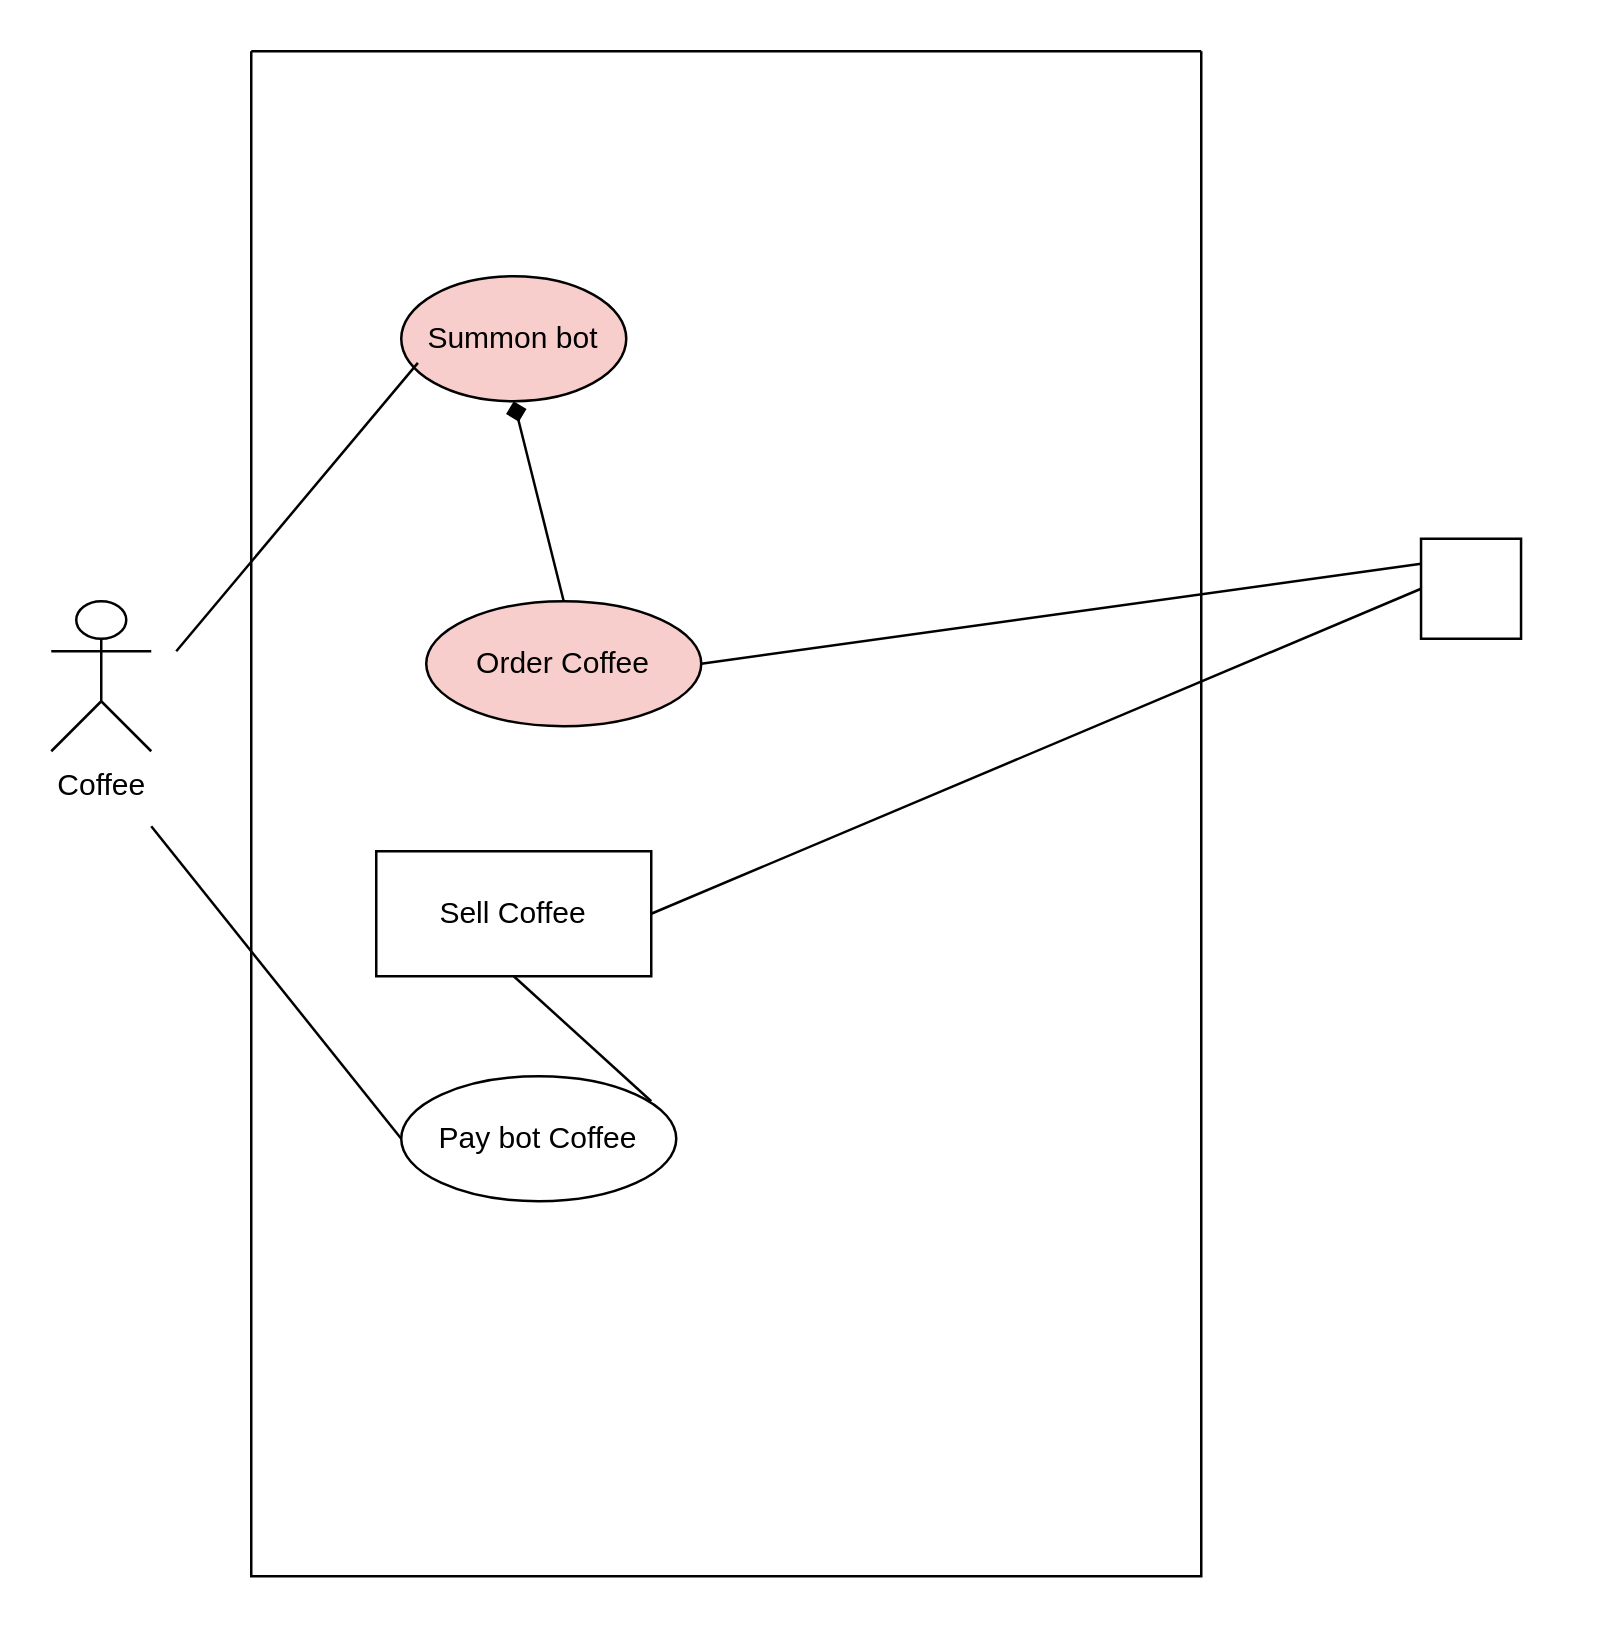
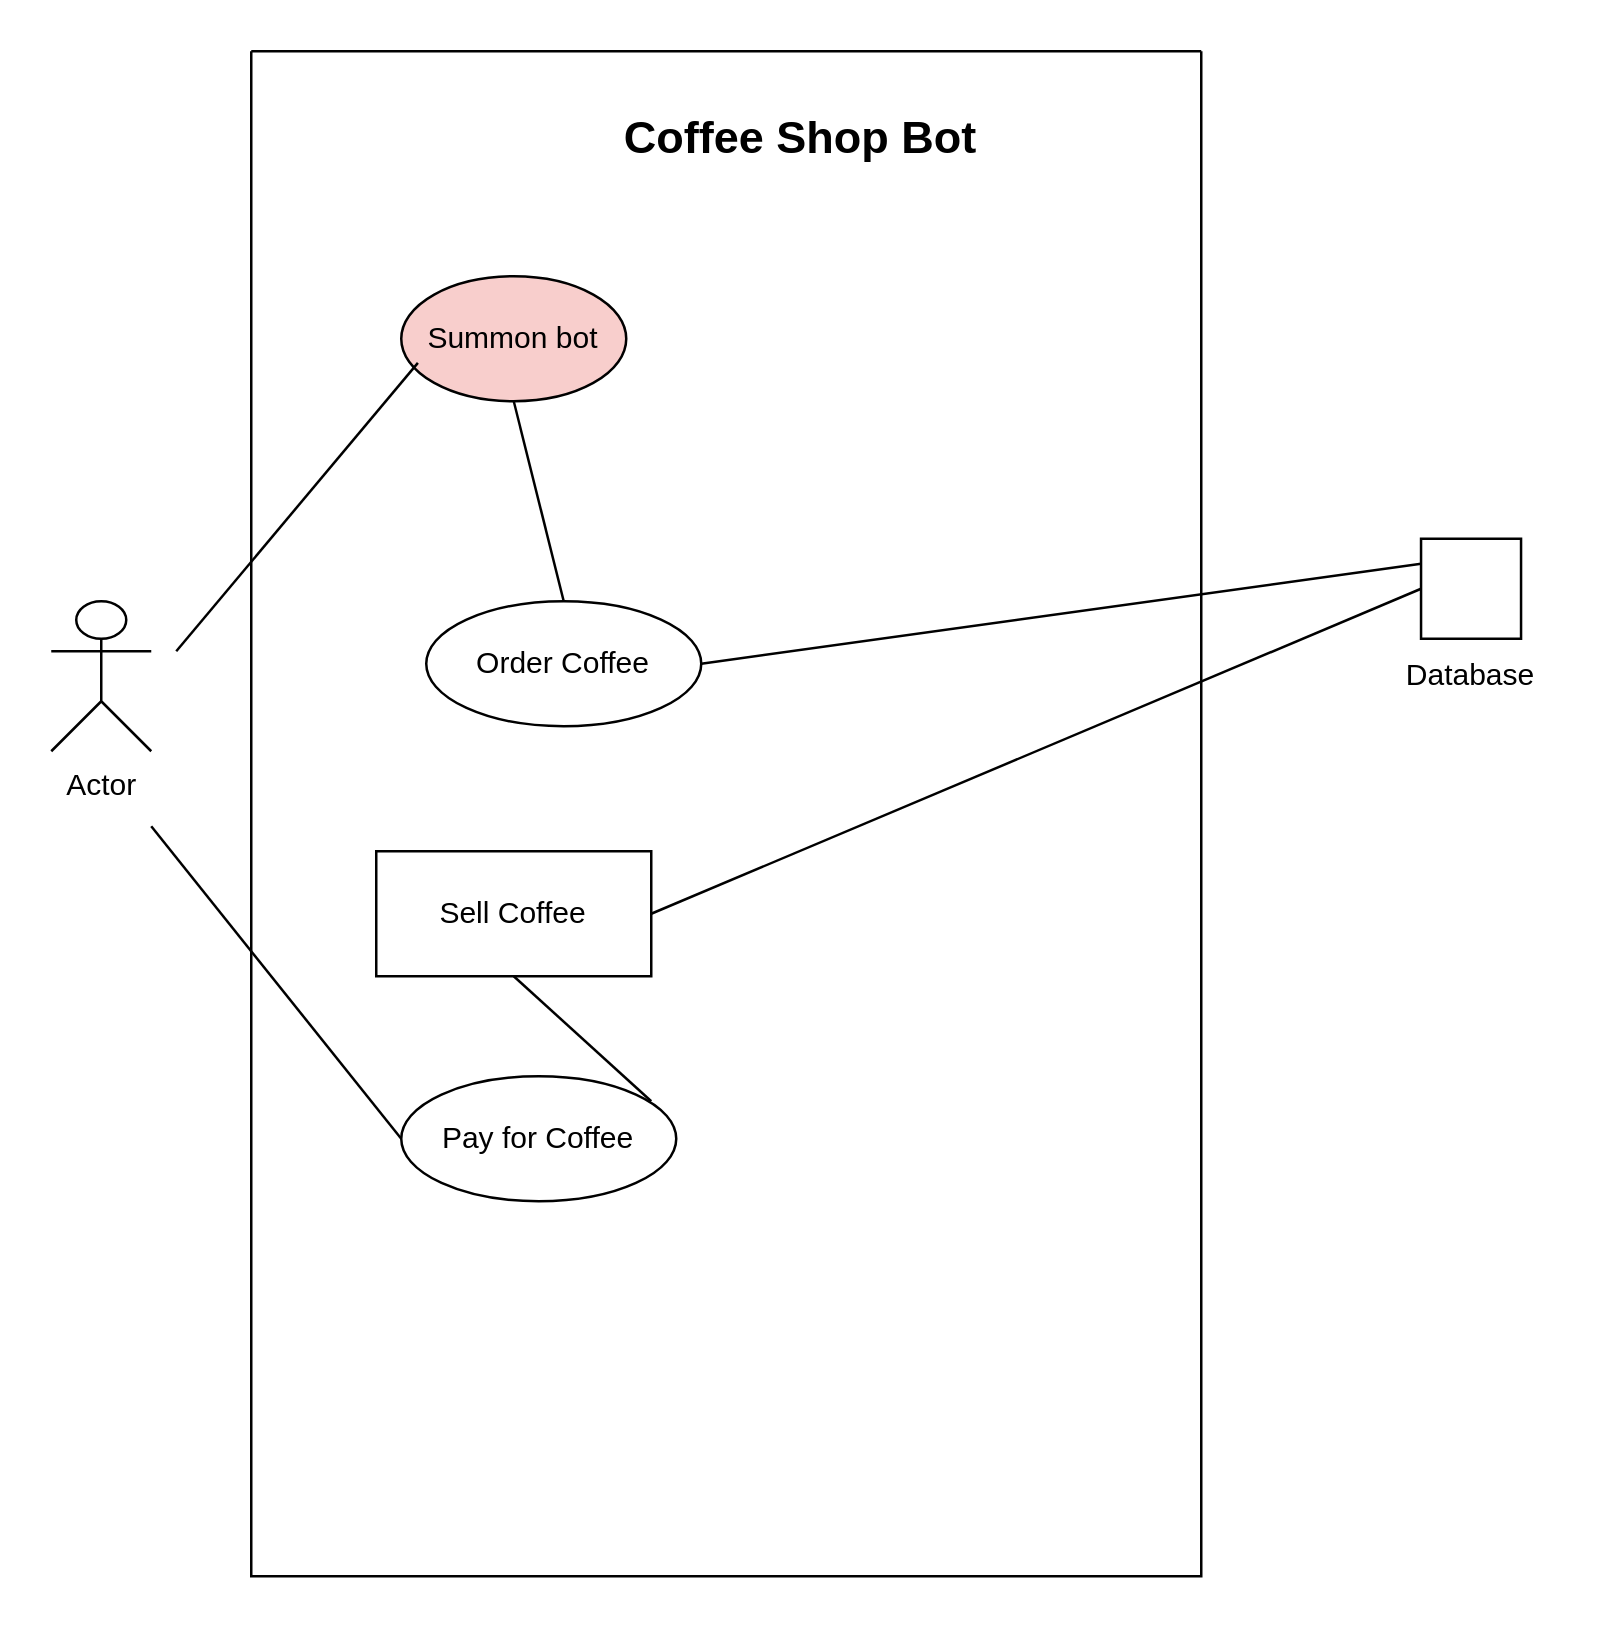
  <mxCell id="0" />
  <mxCell id="1" parent="0" />
  <mxCell id="2" value="" style="swimlane;startSize=0;" parent="1" vertex="1"><mxGeometry x="100" y="20" width="380" height="610" as="geometry" /></mxCell>
+ <mxCell id="3" value="&lt;h2&gt;Coffee Shop Bot&lt;/h2&gt;" style="text;html=1;strokeColor=none;fillColor=none;align=center;verticalAlign=middle;whiteSpace=wrap;rounded=0;" parent="2" vertex="1"><mxGeometry x="120" y="20" width="200" height="30" as="geometry" /></mxCell>
  <mxCell id="4" value="Summon bot" style="ellipse;whiteSpace=wrap;html=1;fillColor=#f8cecc;" parent="2" vertex="1"><mxGeometry x="60" y="90" width="90" height="50" as="geometry" /></mxCell>
- <mxCell id="5" value="Order Coffee" style="ellipse;whiteSpace=wrap;html=1;fillColor=#f8cecc;" parent="2" vertex="1"><mxGeometry x="70" y="220" width="110" height="50" as="geometry" /></mxCell>
+ <mxCell id="5" value="Order Coffee" style="ellipse;whiteSpace=wrap;html=1;" parent="2" vertex="1"><mxGeometry x="70" y="220" width="110" height="50" as="geometry" /></mxCell>
  <mxCell id="6" value="Sell Coffee" style="whiteSpace=wrap;html=1;rounded=0;" parent="2" vertex="1"><mxGeometry x="50" y="320" width="110" height="50" as="geometry" /></mxCell>
- <mxCell id="7" value="Pay bot Coffee" style="ellipse;whiteSpace=wrap;html=1;" parent="2" vertex="1"><mxGeometry x="60" y="410" width="110" height="50" as="geometry" /></mxCell>
- <mxCell id="8" value="" style="endArrow=diamond;html=1;rounded=0;entryX=0.5;entryY=1;entryDx=0;entryDy=0;exitX=0.5;exitY=0;exitDx=0;exitDy=0;" edge="1" parent="2" source="5" target="4"><mxGeometry width="50" height="50" relative="1" as="geometry"><mxPoint x="180" y="430" as="sourcePoint" /><mxPoint x="230" y="380" as="targetPoint" /></mxGeometry></mxCell>
+ <mxCell id="7" value="Pay for Coffee" style="ellipse;whiteSpace=wrap;html=1;" parent="2" vertex="1"><mxGeometry x="60" y="410" width="110" height="50" as="geometry" /></mxCell>
+ <mxCell id="8" value="" style="endArrow=none;html=1;rounded=0;entryX=0.5;entryY=1;entryDx=0;entryDy=0;exitX=0.5;exitY=0;exitDx=0;exitDy=0;" edge="1" parent="2" source="5" target="4"><mxGeometry width="50" height="50" relative="1" as="geometry"><mxPoint x="180" y="430" as="sourcePoint" /><mxPoint x="230" y="380" as="targetPoint" /></mxGeometry></mxCell>
  <mxCell id="9" value="" style="endArrow=none;html=1;rounded=0;entryX=0;entryY=0.5;entryDx=0;entryDy=0;" edge="1" parent="2" target="7"><mxGeometry width="50" height="50" relative="1" as="geometry"><mxPoint x="-40" y="310" as="sourcePoint" /><mxPoint x="50" y="410" as="targetPoint" /></mxGeometry></mxCell>
  <mxCell id="10" value="" style="endArrow=none;html=1;rounded=0;entryX=0.5;entryY=1;entryDx=0;entryDy=0;" edge="1" parent="2" target="6"><mxGeometry width="50" height="50" relative="1" as="geometry"><mxPoint x="160" y="420" as="sourcePoint" /><mxPoint x="210" y="370" as="targetPoint" /></mxGeometry></mxCell>
- <mxCell id="11" value="Coffee" style="shape=umlActor;verticalLabelPosition=bottom;verticalAlign=top;html=1;outlineConnect=0;" parent="1" vertex="1"><mxGeometry x="20" y="240" width="40" height="60" as="geometry" /></mxCell>
+ <mxCell id="11" value="Actor" style="shape=umlActor;verticalLabelPosition=bottom;verticalAlign=top;html=1;outlineConnect=0;" parent="1" vertex="1"><mxGeometry x="20" y="240" width="40" height="60" as="geometry" /></mxCell>
+ <mxCell id="12" value="Database" style="text;html=1;strokeColor=none;fillColor=none;align=center;verticalAlign=middle;whiteSpace=wrap;rounded=0;" parent="1" vertex="1"><mxGeometry x="557.92" y="255" width="60" height="30" as="geometry" /></mxCell>
  <mxCell id="13" value="" style="rounded=0;whiteSpace=wrap;html=1;" parent="1" vertex="1"><mxGeometry x="567.92" y="215" width="40" height="40" as="geometry" /></mxCell>
  <mxCell id="14" value="" style="endArrow=none;html=1;rounded=0;entryX=0.074;entryY=0.693;entryDx=0;entryDy=0;entryPerimeter=0;" edge="1" parent="1" target="4"><mxGeometry width="50" height="50" relative="1" as="geometry"><mxPoint x="70" y="260" as="sourcePoint" /><mxPoint x="120" y="210" as="targetPoint" /></mxGeometry></mxCell>
  <mxCell id="15" value="" style="endArrow=none;html=1;rounded=0;entryX=0;entryY=0.25;entryDx=0;entryDy=0;exitX=1;exitY=0.5;exitDx=0;exitDy=0;" edge="1" parent="1" source="5" target="13"><mxGeometry width="50" height="50" relative="1" as="geometry"><mxPoint x="300" y="430" as="sourcePoint" /><mxPoint x="350" y="380" as="targetPoint" /></mxGeometry></mxCell>
  <mxCell id="16" value="" style="endArrow=none;html=1;rounded=0;entryX=0;entryY=0.5;entryDx=0;entryDy=0;exitX=1;exitY=0.5;exitDx=0;exitDy=0;" edge="1" parent="1" source="6" target="13"><mxGeometry width="50" height="50" relative="1" as="geometry"><mxPoint x="310" y="390" as="sourcePoint" /><mxPoint x="360" y="340" as="targetPoint" /></mxGeometry></mxCell>
